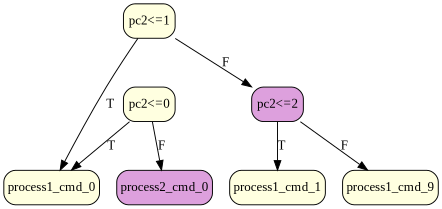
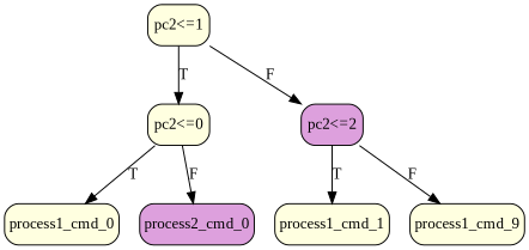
  digraph {
    fontname="Liberation Serif"
    node [fillcolor=lightyellow fontname="Liberation Serif" margin="0.05,0.05" shape=box style="rounded,filled"]
    edge [fontname="Liberation Serif"]
    n1 [label=process1_cmd_0]
    n2 [fillcolor=plum label=process2_cmd_0]
    n3 [label="pc2<=0"]
    n4 [label=process1_cmd_1]
    n5 [label=process1_cmd_9]
    n6 [fillcolor=plum label="pc2<=2"]
    n7 [label="pc2<=1"]
    n3 -> n1 [label=T]
    n3 -> n2 [label=F]
    n6 -> n4 [label=T]
    n6 -> n5 [label=F]
-   n7 -> n1 [label=T]
+   n7 -> n3 [label=T]
    n7 -> n6 [label=F]
  }
